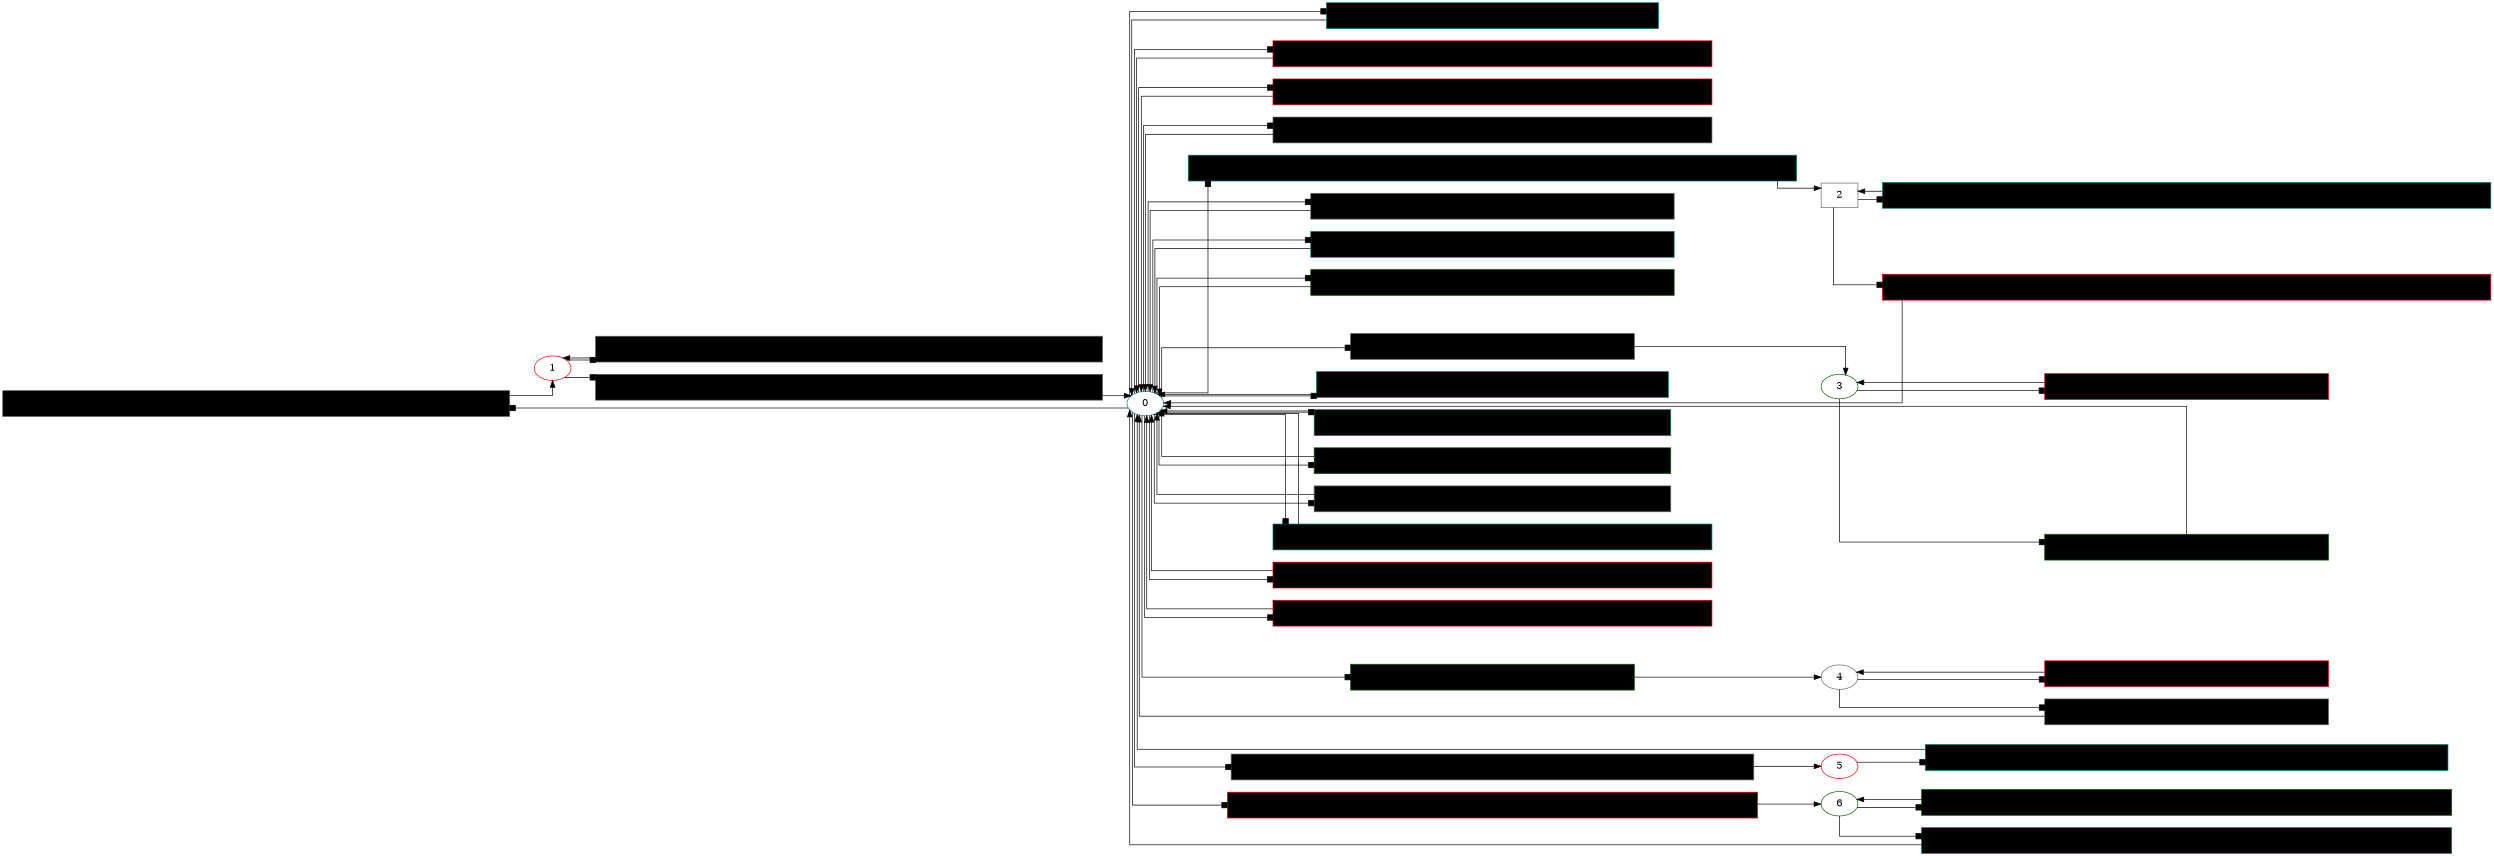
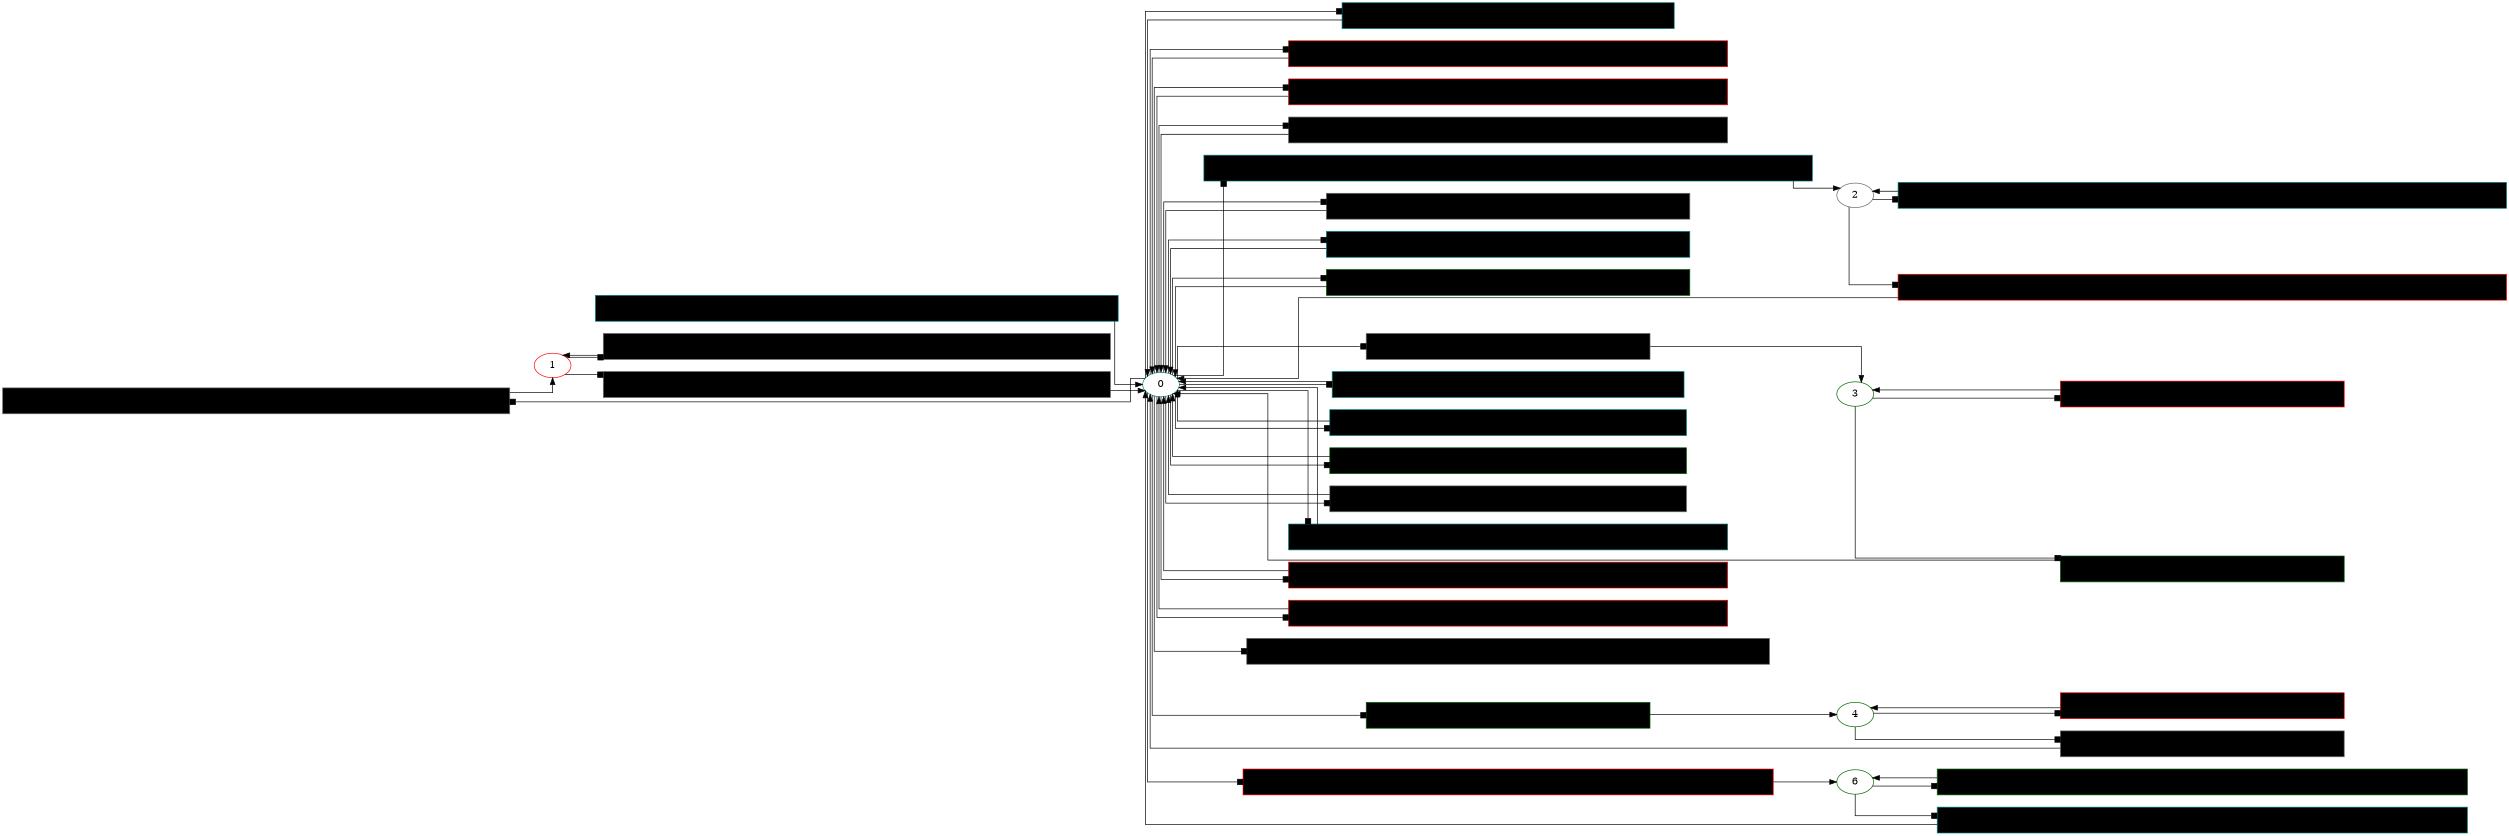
  digraph {
    rankdir=LR
    splines=ortho
    node [color=gray40 fillcolor="#000000" fontcolor="#000000" shape=box style=filled]
    n1 [label="'mouseover' on '#net g.layer-glyph-wrapper'\n(/html[1]/body[1]/div[1]/div[1]/div[1]/div[1]/div[1]/*[name()='svg'][1]/*[name()='g'][1]/*[name()='g'][1])"]
    1 [color=red fillcolor="" fontcolor="" shape="" style=""]
    n3 [label="'mouseout' on '#net g.layer-glyph-wrapper'\n(/html[1]/body[1]/div[1]/div[1]/div[1]/div[1]/div[1]/*[name()='svg'][1]/*[name()='g'][1]/*[name()='g'][1])"]
    n4 [label="'click' on '#net g.layer-glyph-wrapper'\n(/html[1]/body[1]/div[1]/div[1]/div[1]/div[1]/div[1]/*[name()='svg'][1]/*[name()='g'][1]/*[name()='g'][1])"]
    0 [color=teal fillcolor="" fontcolor="" shape="" style=""]
    n6 [color=teal label="'click' on '#left-inner-embeddin […] button.square-button'\n(/html[1]/body[1]/div[1]/div[1]/div[1]/div[1]/div[1]/div[2]/button[1])"]
    n7 [color=red label="'wheel' on '#left-inner-embedding svg rect'\n(/html[1]/body[1]/div[1]/div[1]/div[1]/div[1]/div[2]/*[name()='svg'][1]/*[name()='rect'][1])"]
    n8 [color=red label="'mousedown' on '#left-inner-embedding svg rect'\n(/html[1]/body[1]/div[1]/div[1]/div[1]/div[1]/div[2]/*[name()='svg'][1]/*[name()='rect'][1])"]
    n9 [label="'dblclick' on '#left-inner-embedding svg rect'\n(/html[1]/body[1]/div[1]/div[1]/div[1]/div[1]/div[2]/*[name()='svg'][1]/*[name()='rect'][1])"]
    n10 [color=teal label="'mouseover' on '#point-n02106550'\n(/html[1]/body[1]/div[1]/div[1]/div[1]/div[1]/div[2]/*[name()='svg'][1]/*[name()='g'][1]/*[name()='g'][1]/*[name()='circle'][1])"]
    n11 [label="'click' on '#left-inner-class-ba […] button.square-button'\n(/html[1]/body[1]/div[1]/div[1]/div[1]/div[1]/div[3]/div[2]/div[1]/button[1])"]
    n12 [color=teal label="'click' on '#left-inner-class-ba […] button.square-button'\n(/html[1]/body[1]/div[1]/div[1]/div[1]/div[1]/div[3]/div[2]/div[2]/button[1])"]
    n13 [color=darkgreen label="'click' on '#left-inner-class-ba […] button.square-button'\n(/html[1]/body[1]/div[1]/div[1]/div[1]/div[1]/div[3]/div[2]/div[3]/button[1])"]
    n14 [label="'mouseover' on '#class-bar-n02114548'\n(/html[1]/body[1]/div[1]/div[1]/div[1]/div[1]/div[4]/div[1])"]
    n15 [color=darkgreen label="'mouseover' on '#class-bar-n02114712'\n(/html[1]/body[1]/div[1]/div[1]/div[1]/div[1]/div[5]/div[1])"]
    n16 [color=teal label="'click' on '#dag-home'\n(/html[1]/body[1]/div[1]/div[1]/div[2]/div[1]/div[1]/div[5]/button[1]/i[1])"]
    n17 [color=teal label="'input' on '#dag-channel-count-filter-slider'\n(/html[1]/body[1]/div[1]/div[1]/div[2]/div[1]/div[1]/div[6]/div[1]/input[1])"]
    n18 [color=darkgreen label="'input' on '#dag-width-filter-slider'\n(/html[1]/body[1]/div[1]/div[1]/div[2]/div[1]/div[1]/div[7]/div[1]/input[1])"]
    n19 [label="'input' on '#dag-height-filter-slider'\n(/html[1]/body[1]/div[1]/div[1]/div[2]/div[1]/div[1]/div[8]/div[1]/input[1])"]
    n20 [color=teal label="'wheel' on '#dag rect'\n(/html[1]/body[1]/div[1]/div[1]/div[2]/div[1]/div[2]/*[name()='svg'][1]/*[name()='rect'][1])"]
    n21 [color=red label="'mousedown' on '#dag rect'\n(/html[1]/body[1]/div[1]/div[1]/div[2]/div[1]/div[2]/*[name()='svg'][1]/*[name()='rect'][1])"]
    n22 [color=red label="'dblclick' on '#dag rect'\n(/html[1]/body[1]/div[1]/div[1]/div[2]/div[1]/div[2]/*[name()='svg'][1]/*[name()='rect'][1])"]
    n23 [label="'mouseover' on '#dag-edge-mixed5b-101-mixed5a-1'\n(/html[1]/body[1]/div[1]/div[1]/div[2]/div[1]/div[2]/*[name()='svg'][1]/*[name()='g'][1]/*[name()='path'][1])"]
    n24 [color=red label="'mouseover' on '#mixed5b-101-channel'\n(/html[1]/body[1]/div[1]/div[1]/div[2]/div[1]/div[2]/*[name()='svg'][1]/*[name()='g'][1]/*[name()='image'][1])"]
-   2 [fillcolor="" fontcolor="" style=""]
+   2 [fillcolor="" fontcolor="" shape="" style=""]
    3 [color=darkgreen fillcolor="" fontcolor="" shape="" style=""]
-   4 [fillcolor="" fontcolor="" shape="" style=""]
-   5 [color=red fillcolor="" fontcolor="" shape="" style=""]
+   4 [color=darkgreen fillcolor="" fontcolor="" shape="" style=""]
    6 [color=darkgreen fillcolor="" fontcolor="" shape="" style=""]
    n30 [color=red label="'mouseout' on '#point-n02106550'\n(/html[1]/body[1]/div[1]/div[1]/div[1]/div[1]/div[2]/*[name()='svg'][1]/*[name()='g'][1]/*[name()='g'][1]/*[name()='circle'][1])"]
    n31 [color=teal label="'click' on '#point-n02106550'\n(/html[1]/body[1]/div[1]/div[1]/div[1]/div[1]/div[2]/*[name()='svg'][1]/*[name()='g'][1]/*[name()='g'][1]/*[name()='circle'][1])"]
    n32 [color=darkgreen label="'mouseout' on '#class-bar-n02114548'\n(/html[1]/body[1]/div[1]/div[1]/div[1]/div[1]/div[4]/div[1])"]
    n33 [color=red label="'click' on '#class-bar-n02114548'\n(/html[1]/body[1]/div[1]/div[1]/div[1]/div[1]/div[4]/div[1])"]
    n34 [label="'mouseout' on '#class-bar-n02114712'\n(/html[1]/body[1]/div[1]/div[1]/div[1]/div[1]/div[5]/div[1])"]
    n35 [color=red label="'click' on '#class-bar-n02114712'\n(/html[1]/body[1]/div[1]/div[1]/div[1]/div[1]/div[5]/div[1])"]
    n36 [color=teal label="'mouseout' on '#dag-edge-mixed5b-101-mixed5a-1'\n(/html[1]/body[1]/div[1]/div[1]/div[2]/div[1]/div[2]/*[name()='svg'][1]/*[name()='g'][1]/*[name()='path'][1])"]
    n37 [color=darkgreen label="'mousemove' on '#mixed5b-101-channel'\n(/html[1]/body[1]/div[1]/div[1]/div[2]/div[1]/div[2]/*[name()='svg'][1]/*[name()='g'][1]/*[name()='image'][1])"]
    n38 [color=teal label="'mouseout' on '#mixed5b-101-channel'\n(/html[1]/body[1]/div[1]/div[1]/div[2]/div[1]/div[2]/*[name()='svg'][1]/*[name()='g'][1]/*[name()='image'][1])"]
    n1 -> 1
    1 -> n3 [arrowhead=box]
    1 -> n4 [arrowhead=box]
    n3 -> 0
    n4 -> 1
    0 -> n1 [arrowhead=box]
    0 -> n6 [arrowhead=box]
    0 -> n7 [arrowhead=box]
    0 -> n8 [arrowhead=box]
    0 -> n9 [arrowhead=box]
    0 -> n10 [arrowhead=box]
    0 -> n11 [arrowhead=box]
    0 -> n12 [arrowhead=box]
    0 -> n13 [arrowhead=box]
    0 -> n14 [arrowhead=box]
    0 -> n15 [arrowhead=box]
    0 -> n16 [arrowhead=box]
    0 -> n17 [arrowhead=box]
    0 -> n18 [arrowhead=box]
    0 -> n19 [arrowhead=box]
    0 -> n20 [arrowhead=box]
    0 -> n21 [arrowhead=box]
    0 -> n22 [arrowhead=box]
    0 -> n23 [arrowhead=box]
    0 -> n24 [arrowhead=box]
    n6 -> 0
    n7 -> 0
    n8 -> 0
    n9 -> 0
    n10 -> 2
    n11 -> 0
    n12 -> 0
    n13 -> 0
    n14 -> 3
    n15 -> 4
    n16 -> 0
    n17 -> 0
    n18 -> 0
    n19 -> 0
    n20 -> 0
    n21 -> 0
    n22 -> 0
-   n23 -> 5
    n24 -> 6
    2 -> n30 [arrowhead=box]
    2 -> n31 [arrowhead=box]
    3 -> n32 [arrowhead=box]
    3 -> n33 [arrowhead=box]
    4 -> n34 [arrowhead=box]
    4 -> n35 [arrowhead=box]
-   5 -> n36 [arrowhead=box]
    6 -> n37 [arrowhead=box]
    6 -> n38 [arrowhead=box]
    n30 -> 0
    n31 -> 2
    n32 -> 0
    n33 -> 3
    n34 -> 0
    n35 -> 4
    n36 -> 0
    n37 -> 6
    n38 -> 0
  }
